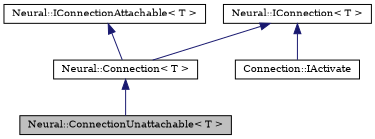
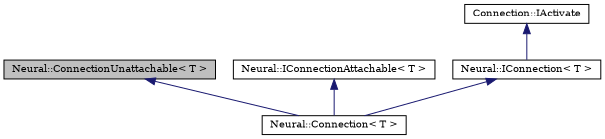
  digraph {
    fontname="DejaVu Serif"
    node [color=black fillcolor=white fontname="DejaVu Serif" fontsize=10 shape=record style=filled]
    edge [color=midnightblue dir=back fontname="DejaVu Serif" fontsize=10 labelfontname=Helvetica labelfontsize=10 style=solid]
    n1 [fillcolor=grey75 fontcolor=black height=0.2 label="Neural::ConnectionUnattachable\< T \>" width=0.4]
    n2 [height=0.2 label="Neural::Connection\< T \>" width=0.4]
    n3 [height=0.2 label="Neural::IConnectionAttachable\< T \>" width=0.4]
    n4 [height=0.2 label="Neural::IConnection\< T \>" width=0.4]
    n5 [height=0.2 label="Connection::IActivate" width=0.4]
-   n2 -> n1
+   n1 -> n2
    n3 -> n2
    n4 -> n2
-   n4 -> n5
+   n5 -> n4
  }
